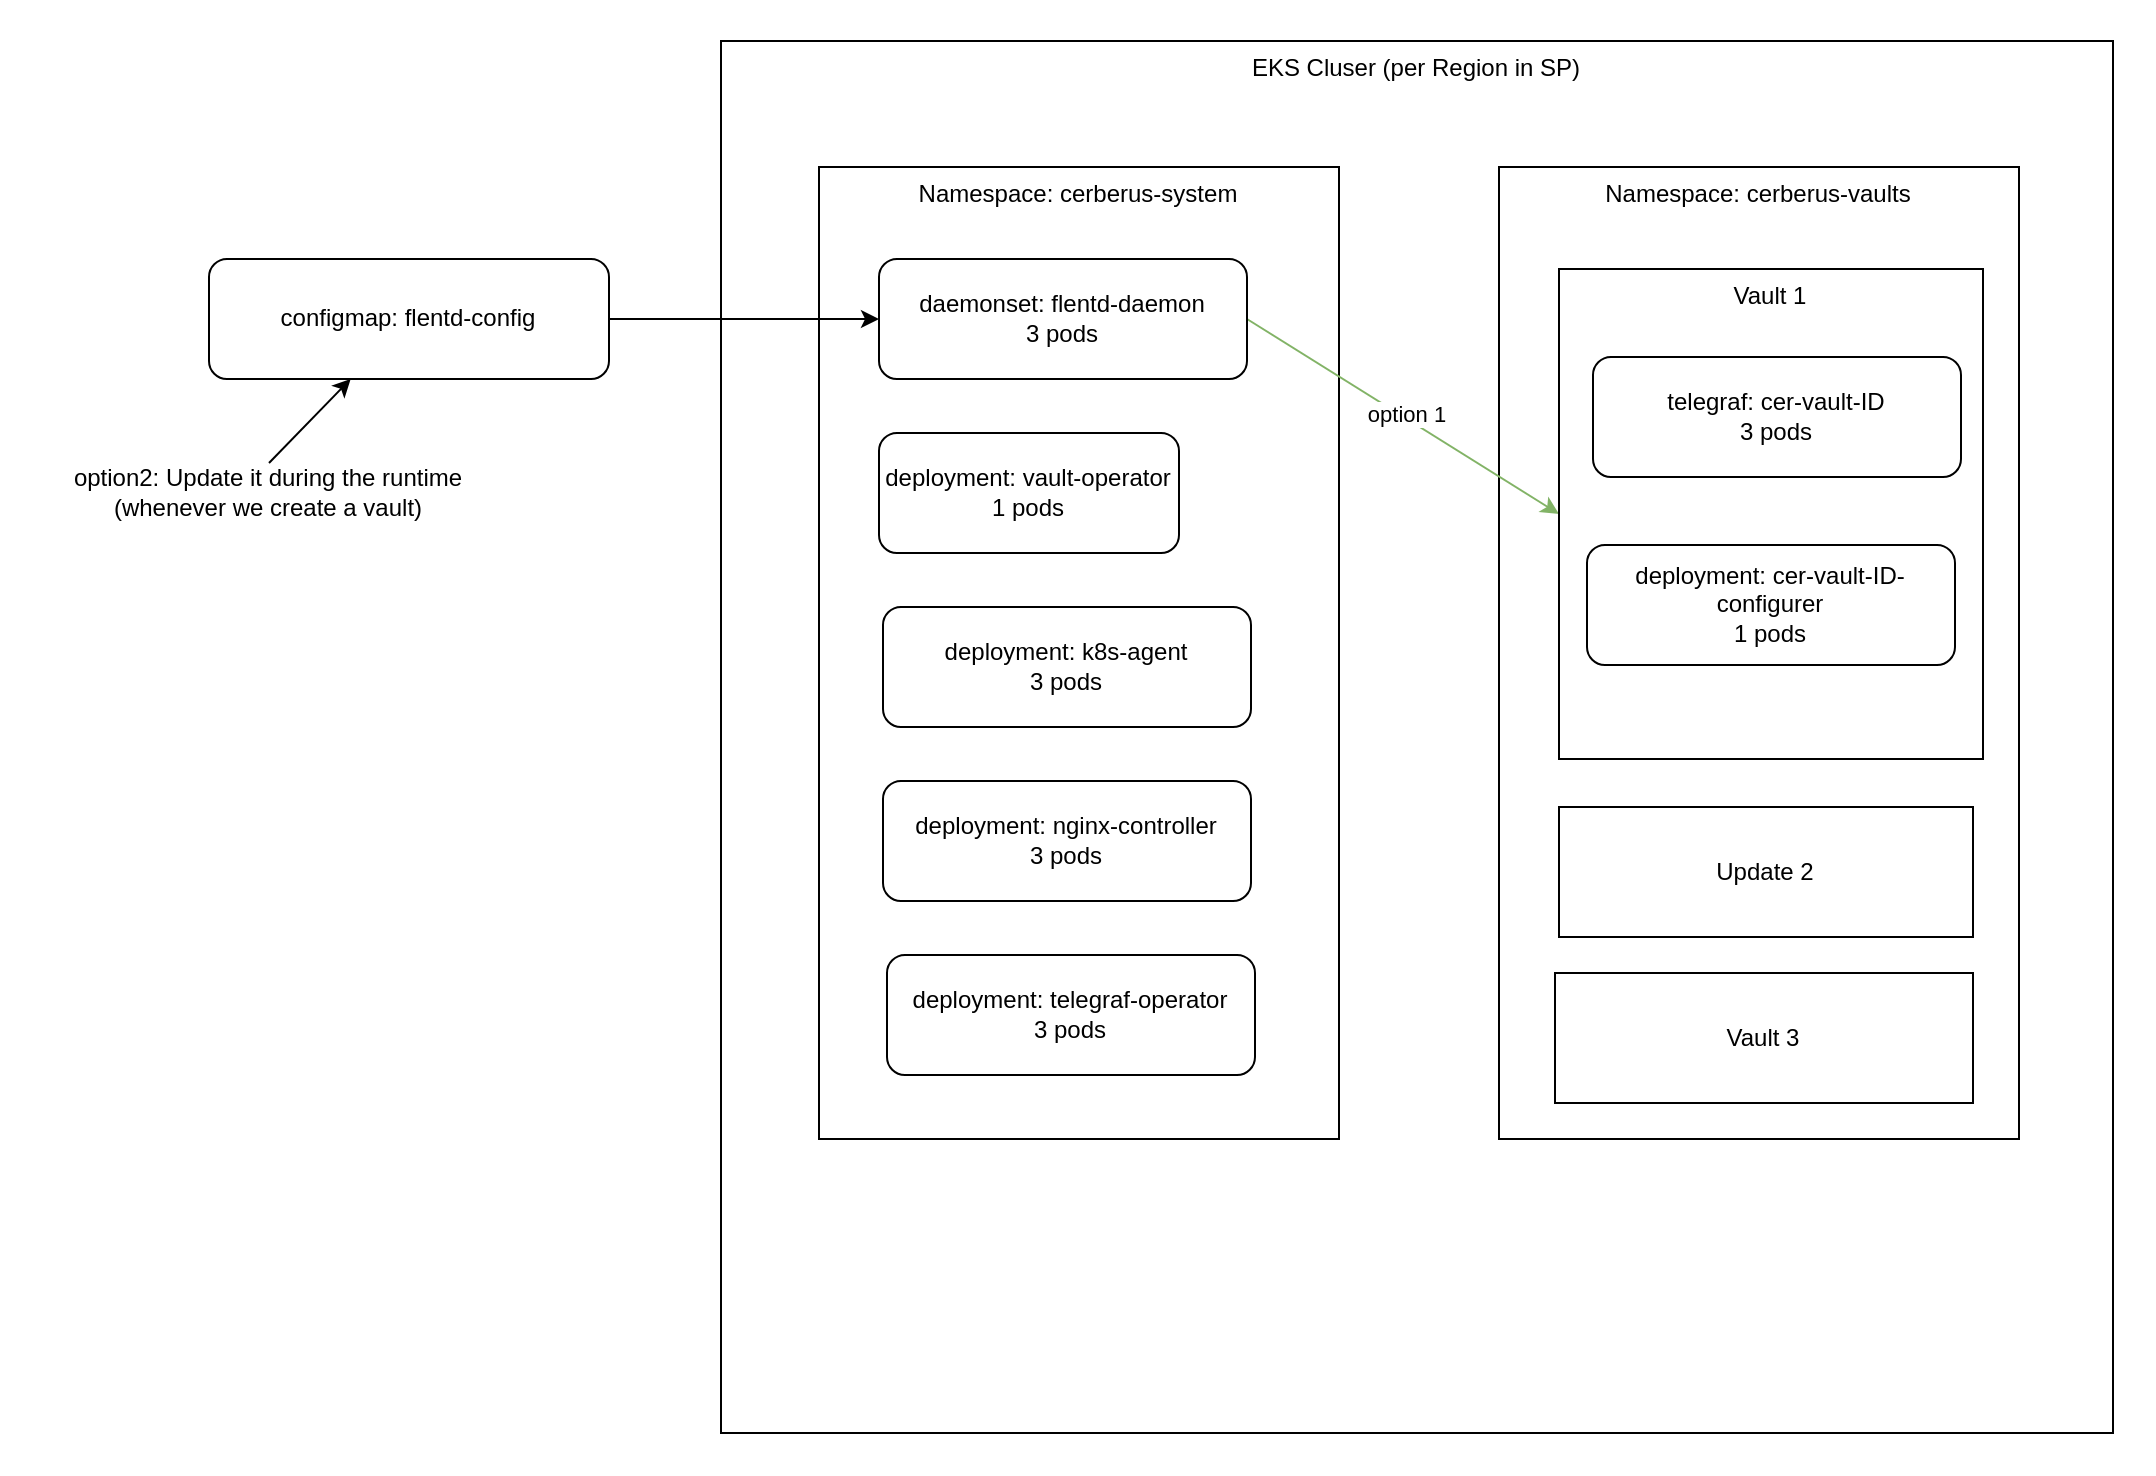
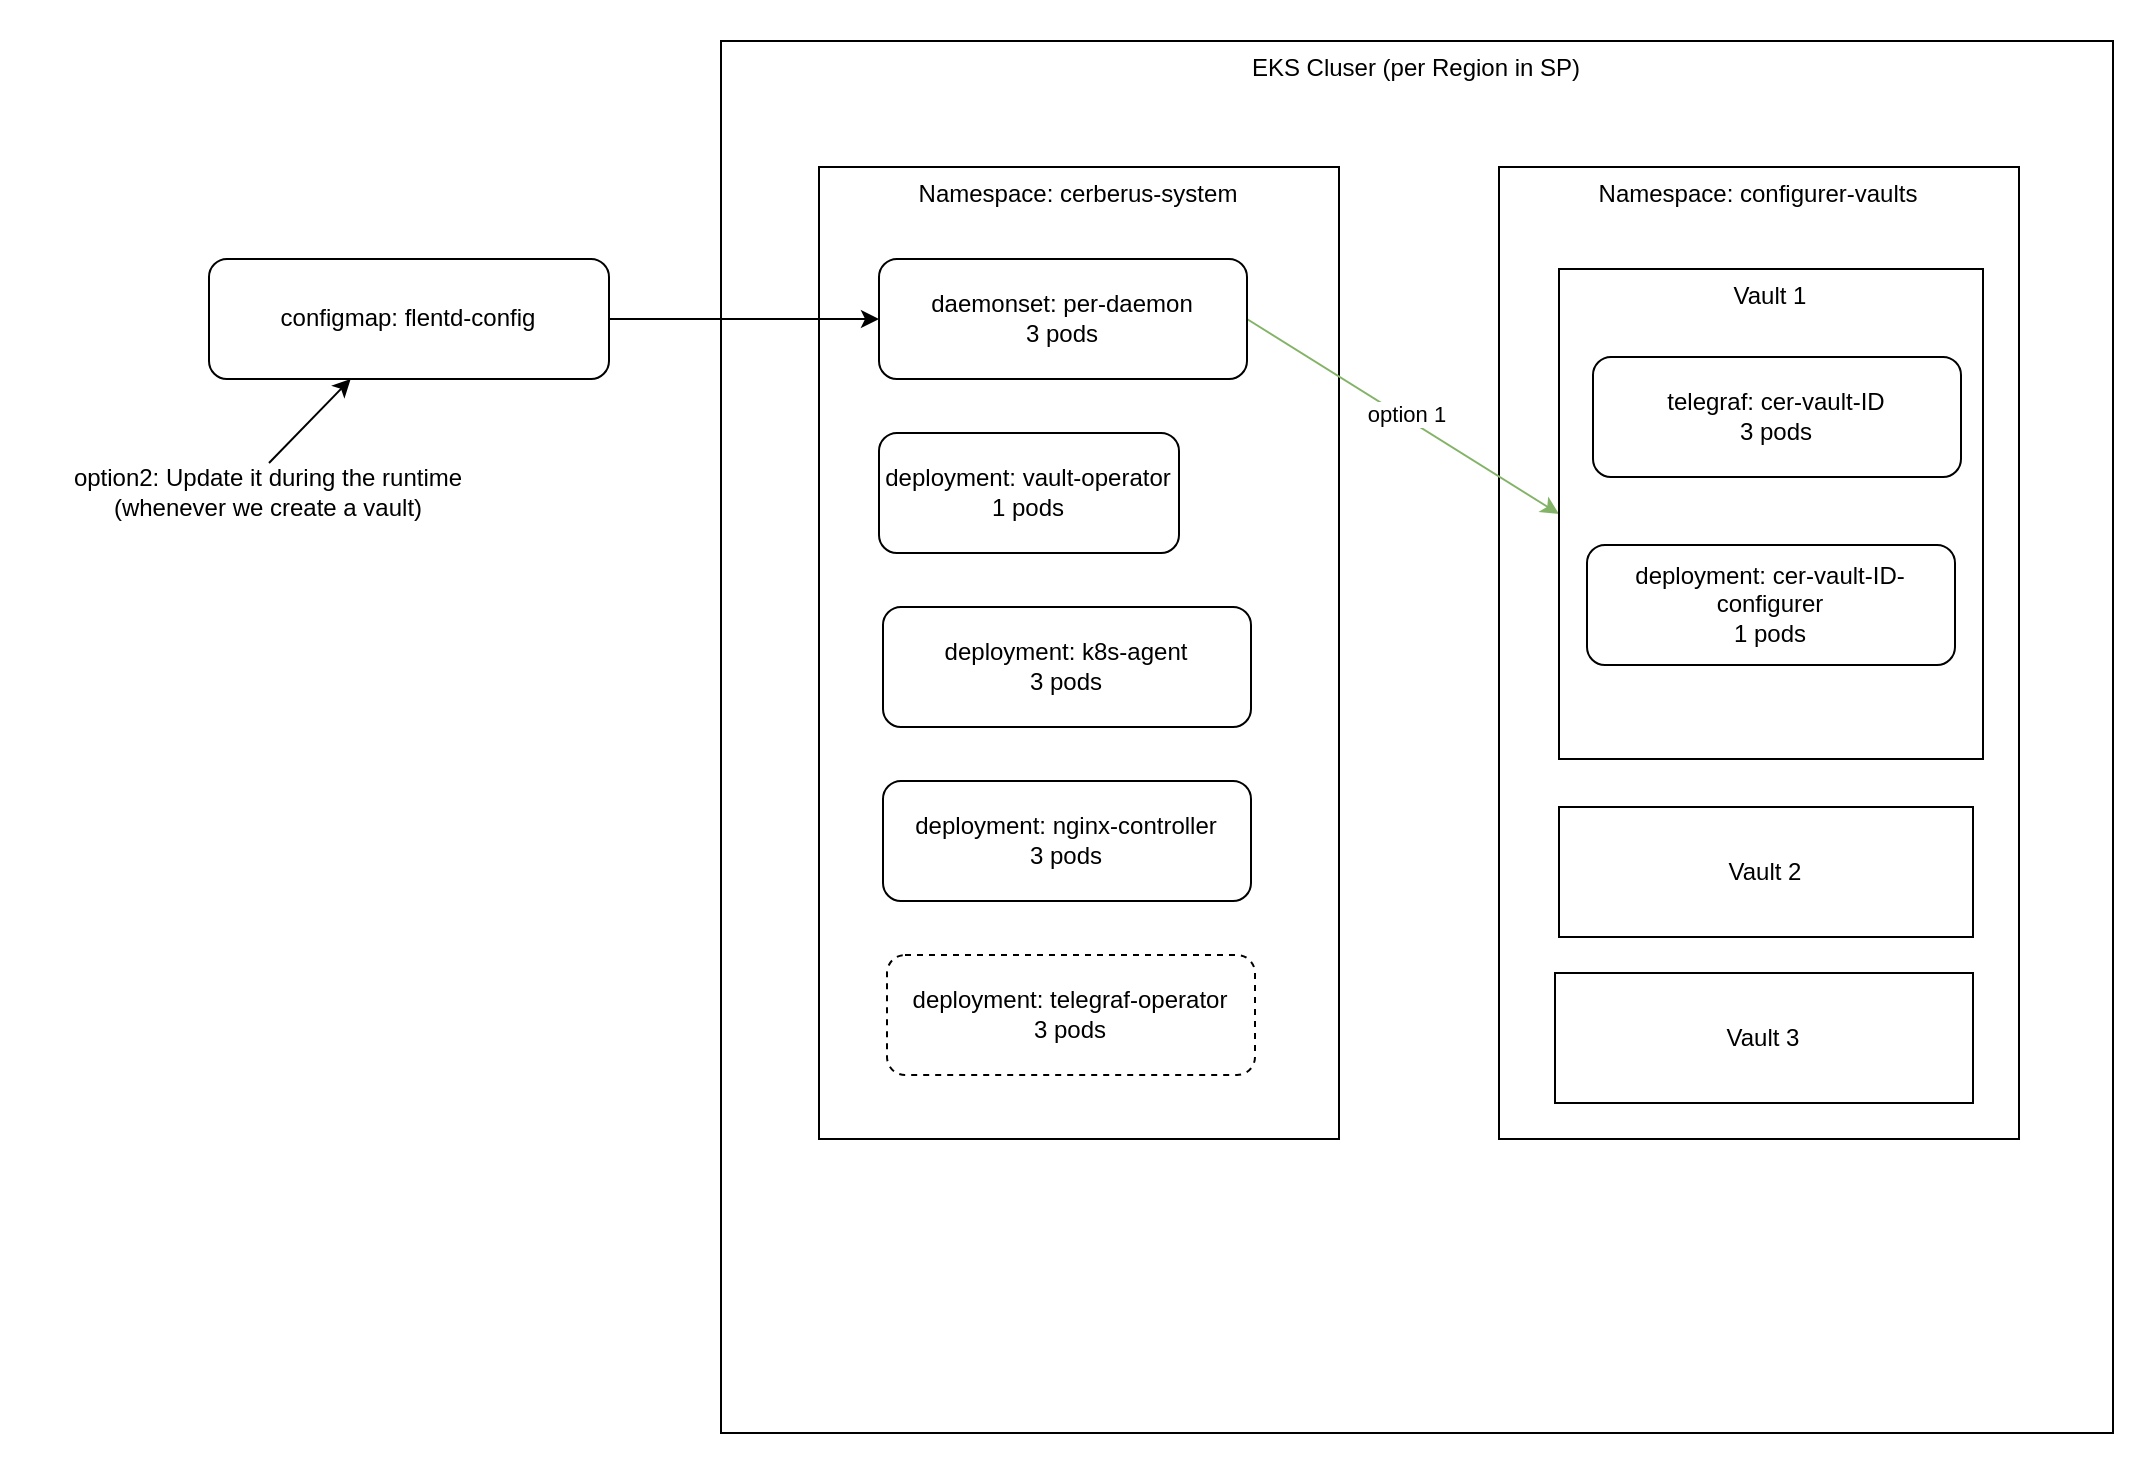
  <mxCell id="0" />
  <mxCell id="1" parent="0" />
  <mxCell id="2" value="EKS Cluser (per Region in SP)" style="whiteSpace=wrap;html=1;aspect=fixed;verticalAlign=top;" parent="1" vertex="1"><mxGeometry x="360" y="20" width="696" height="696" as="geometry" /></mxCell>
  <mxCell id="3" value="Namespace: cerberus-system" style="rounded=0;whiteSpace=wrap;html=1;verticalAlign=top;" parent="1" vertex="1"><mxGeometry x="409" y="83" width="260" height="486" as="geometry" /></mxCell>
- <mxCell id="4" value="Namespace: cerberus-vaults" style="rounded=0;whiteSpace=wrap;html=1;verticalAlign=top;" parent="1" vertex="1"><mxGeometry x="749" y="83" width="260" height="486" as="geometry" /></mxCell>
+ <mxCell id="4" value="Namespace: configurer-vaults" style="rounded=0;whiteSpace=wrap;html=1;verticalAlign=top;" parent="1" vertex="1"><mxGeometry x="749" y="83" width="260" height="486" as="geometry" /></mxCell>
  <mxCell id="5" value="option 1" style="rounded=0;orthogonalLoop=1;jettySize=auto;html=1;exitX=1;exitY=0.5;exitDx=0;exitDy=0;entryX=0;entryY=0.5;entryDx=0;entryDy=0;fillColor=#d5e8d4;strokeColor=#82b366;" edge="1" parent="1" source="6" target="11"><mxGeometry x="0.014" y="2" relative="1" as="geometry"><mxPoint as="offset" /></mxGeometry></mxCell>
- <mxCell id="6" value="daemonset: flentd-daemon&lt;br&gt;3 pods" style="rounded=1;whiteSpace=wrap;html=1;" parent="1" vertex="1"><mxGeometry x="439" y="129" width="184" height="60" as="geometry" /></mxCell>
+ <mxCell id="6" value="daemonset: per-daemon&lt;br&gt;3 pods" style="rounded=1;whiteSpace=wrap;html=1;" parent="1" vertex="1"><mxGeometry x="439" y="129" width="184" height="60" as="geometry" /></mxCell>
  <mxCell id="7" value="deployment: vault-operator&lt;br&gt;1 pods" style="rounded=1;whiteSpace=wrap;html=1;" parent="1" vertex="1"><mxGeometry x="439" y="216" width="150" height="60" as="geometry" /></mxCell>
  <mxCell id="8" value="deployment: k8s-agent&lt;br&gt;3 pods" style="rounded=1;whiteSpace=wrap;html=1;" parent="1" vertex="1"><mxGeometry x="441" y="303" width="184" height="60" as="geometry" /></mxCell>
  <mxCell id="9" value="deployment: nginx-controller&lt;br&gt;3 pods" style="rounded=1;whiteSpace=wrap;html=1;" parent="1" vertex="1"><mxGeometry x="441" y="390" width="184" height="60" as="geometry" /></mxCell>
- <mxCell id="10" value="deployment: telegraf-operator&lt;br&gt;3 pods" style="rounded=1;whiteSpace=wrap;html=1;" parent="1" vertex="1"><mxGeometry x="443" y="477" width="184" height="60" as="geometry" /></mxCell>
+ <mxCell id="10" value="deployment: telegraf-operator&lt;br&gt;3 pods" style="rounded=1;whiteSpace=wrap;html=1;dashed=1;" parent="1" vertex="1"><mxGeometry x="443" y="477" width="184" height="60" as="geometry" /></mxCell>
  <mxCell id="11" value="Vault 1" style="rounded=0;whiteSpace=wrap;html=1;verticalAlign=top;" parent="1" vertex="1"><mxGeometry x="779" y="134" width="212" height="245" as="geometry" /></mxCell>
- <mxCell id="12" value="Update 2" style="rounded=0;whiteSpace=wrap;html=1;" parent="1" vertex="1"><mxGeometry x="779" y="403" width="207" height="65" as="geometry" /></mxCell>
+ <mxCell id="12" value="Vault 2" style="rounded=0;whiteSpace=wrap;html=1;" parent="1" vertex="1"><mxGeometry x="779" y="403" width="207" height="65" as="geometry" /></mxCell>
  <mxCell id="13" value="Vault 3" style="rounded=0;whiteSpace=wrap;html=1;" parent="1" vertex="1"><mxGeometry x="777" y="486" width="209" height="65" as="geometry" /></mxCell>
  <mxCell id="14" value="telegraf: cer-vault-ID&lt;br&gt;3 pods" style="rounded=1;whiteSpace=wrap;html=1;" parent="1" vertex="1"><mxGeometry x="796" y="178" width="184" height="60" as="geometry" /></mxCell>
  <mxCell id="15" value="deployment: cer-vault-ID-configurer&lt;br&gt;1 pods" style="rounded=1;whiteSpace=wrap;html=1;" parent="1" vertex="1"><mxGeometry x="793" y="272" width="184" height="60" as="geometry" /></mxCell>
  <mxCell id="16" value="" style="edgeStyle=orthogonalEdgeStyle;rounded=0;orthogonalLoop=1;jettySize=auto;html=1;exitX=1;exitY=0.5;exitDx=0;exitDy=0;" edge="1" parent="1" source="17" target="6"><mxGeometry relative="1" as="geometry" /></mxCell>
  <mxCell id="17" value="configmap: flentd-config" style="rounded=1;whiteSpace=wrap;html=1;" vertex="1" parent="1"><mxGeometry x="104" y="129" width="200" height="60" as="geometry" /></mxCell>
  <mxCell id="18" style="rounded=0;orthogonalLoop=1;jettySize=auto;html=1;exitX=0.5;exitY=0;exitDx=0;exitDy=0;" edge="1" parent="1" source="19" target="17"><mxGeometry relative="1" as="geometry" /></mxCell>
  <mxCell id="19" value="option2: Update it during the runtime (whenever we create a vault)" style="text;html=1;strokeColor=none;fillColor=none;align=center;verticalAlign=middle;whiteSpace=wrap;rounded=0;" vertex="1" parent="1"><mxGeometry x="20" y="231" width="228" height="30" as="geometry" /></mxCell>
